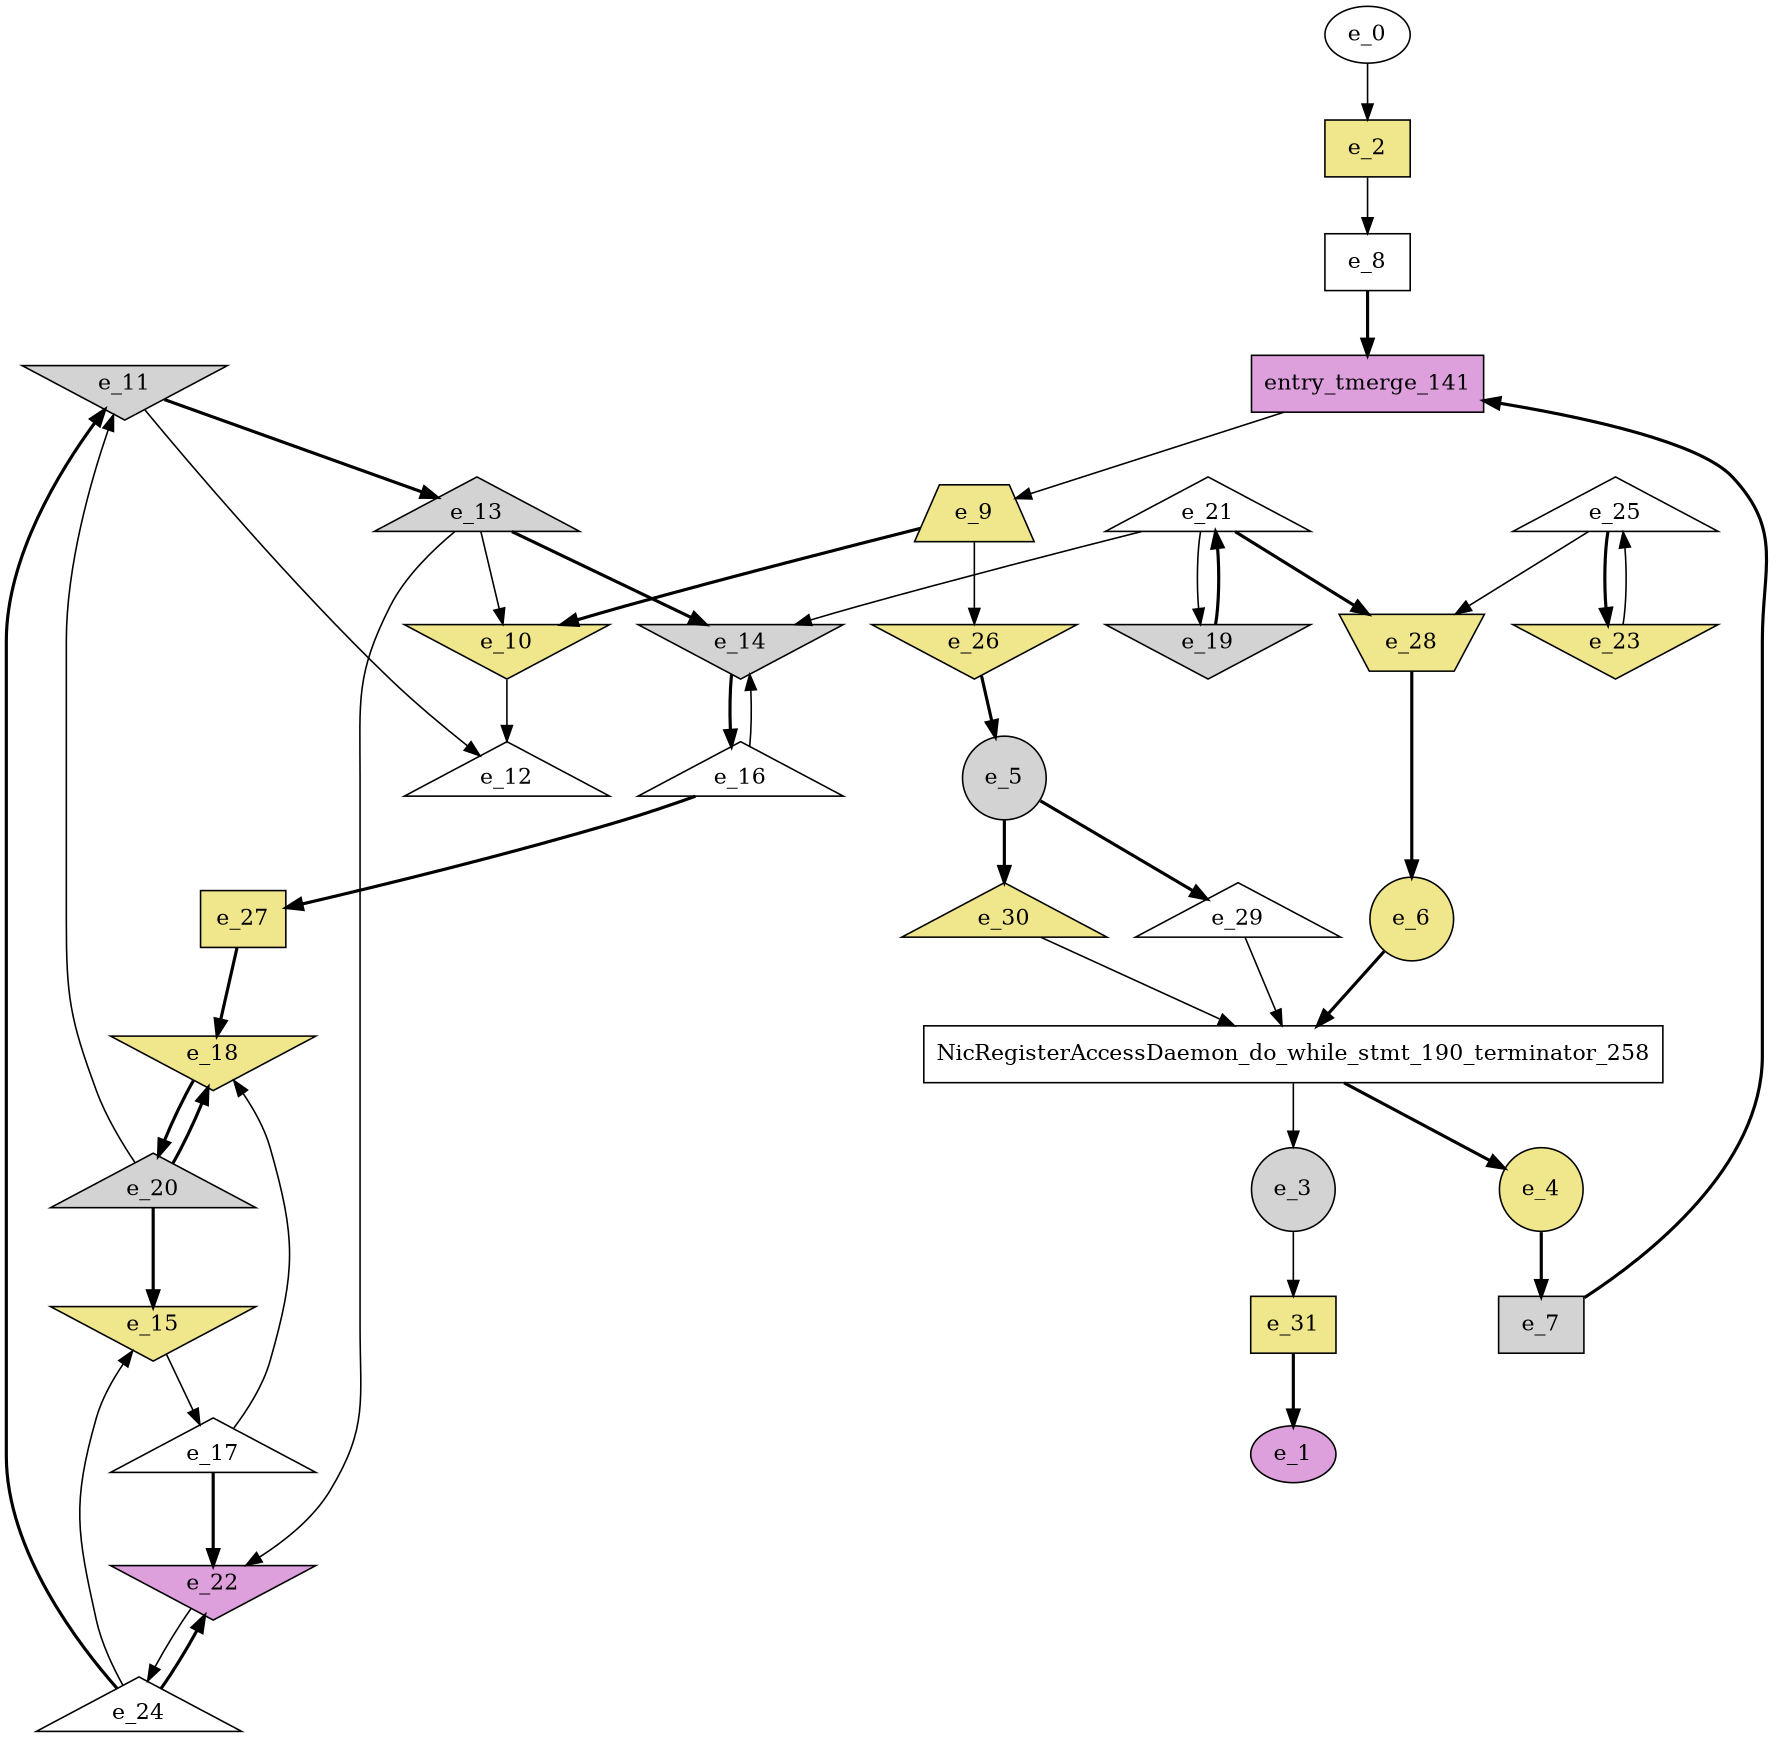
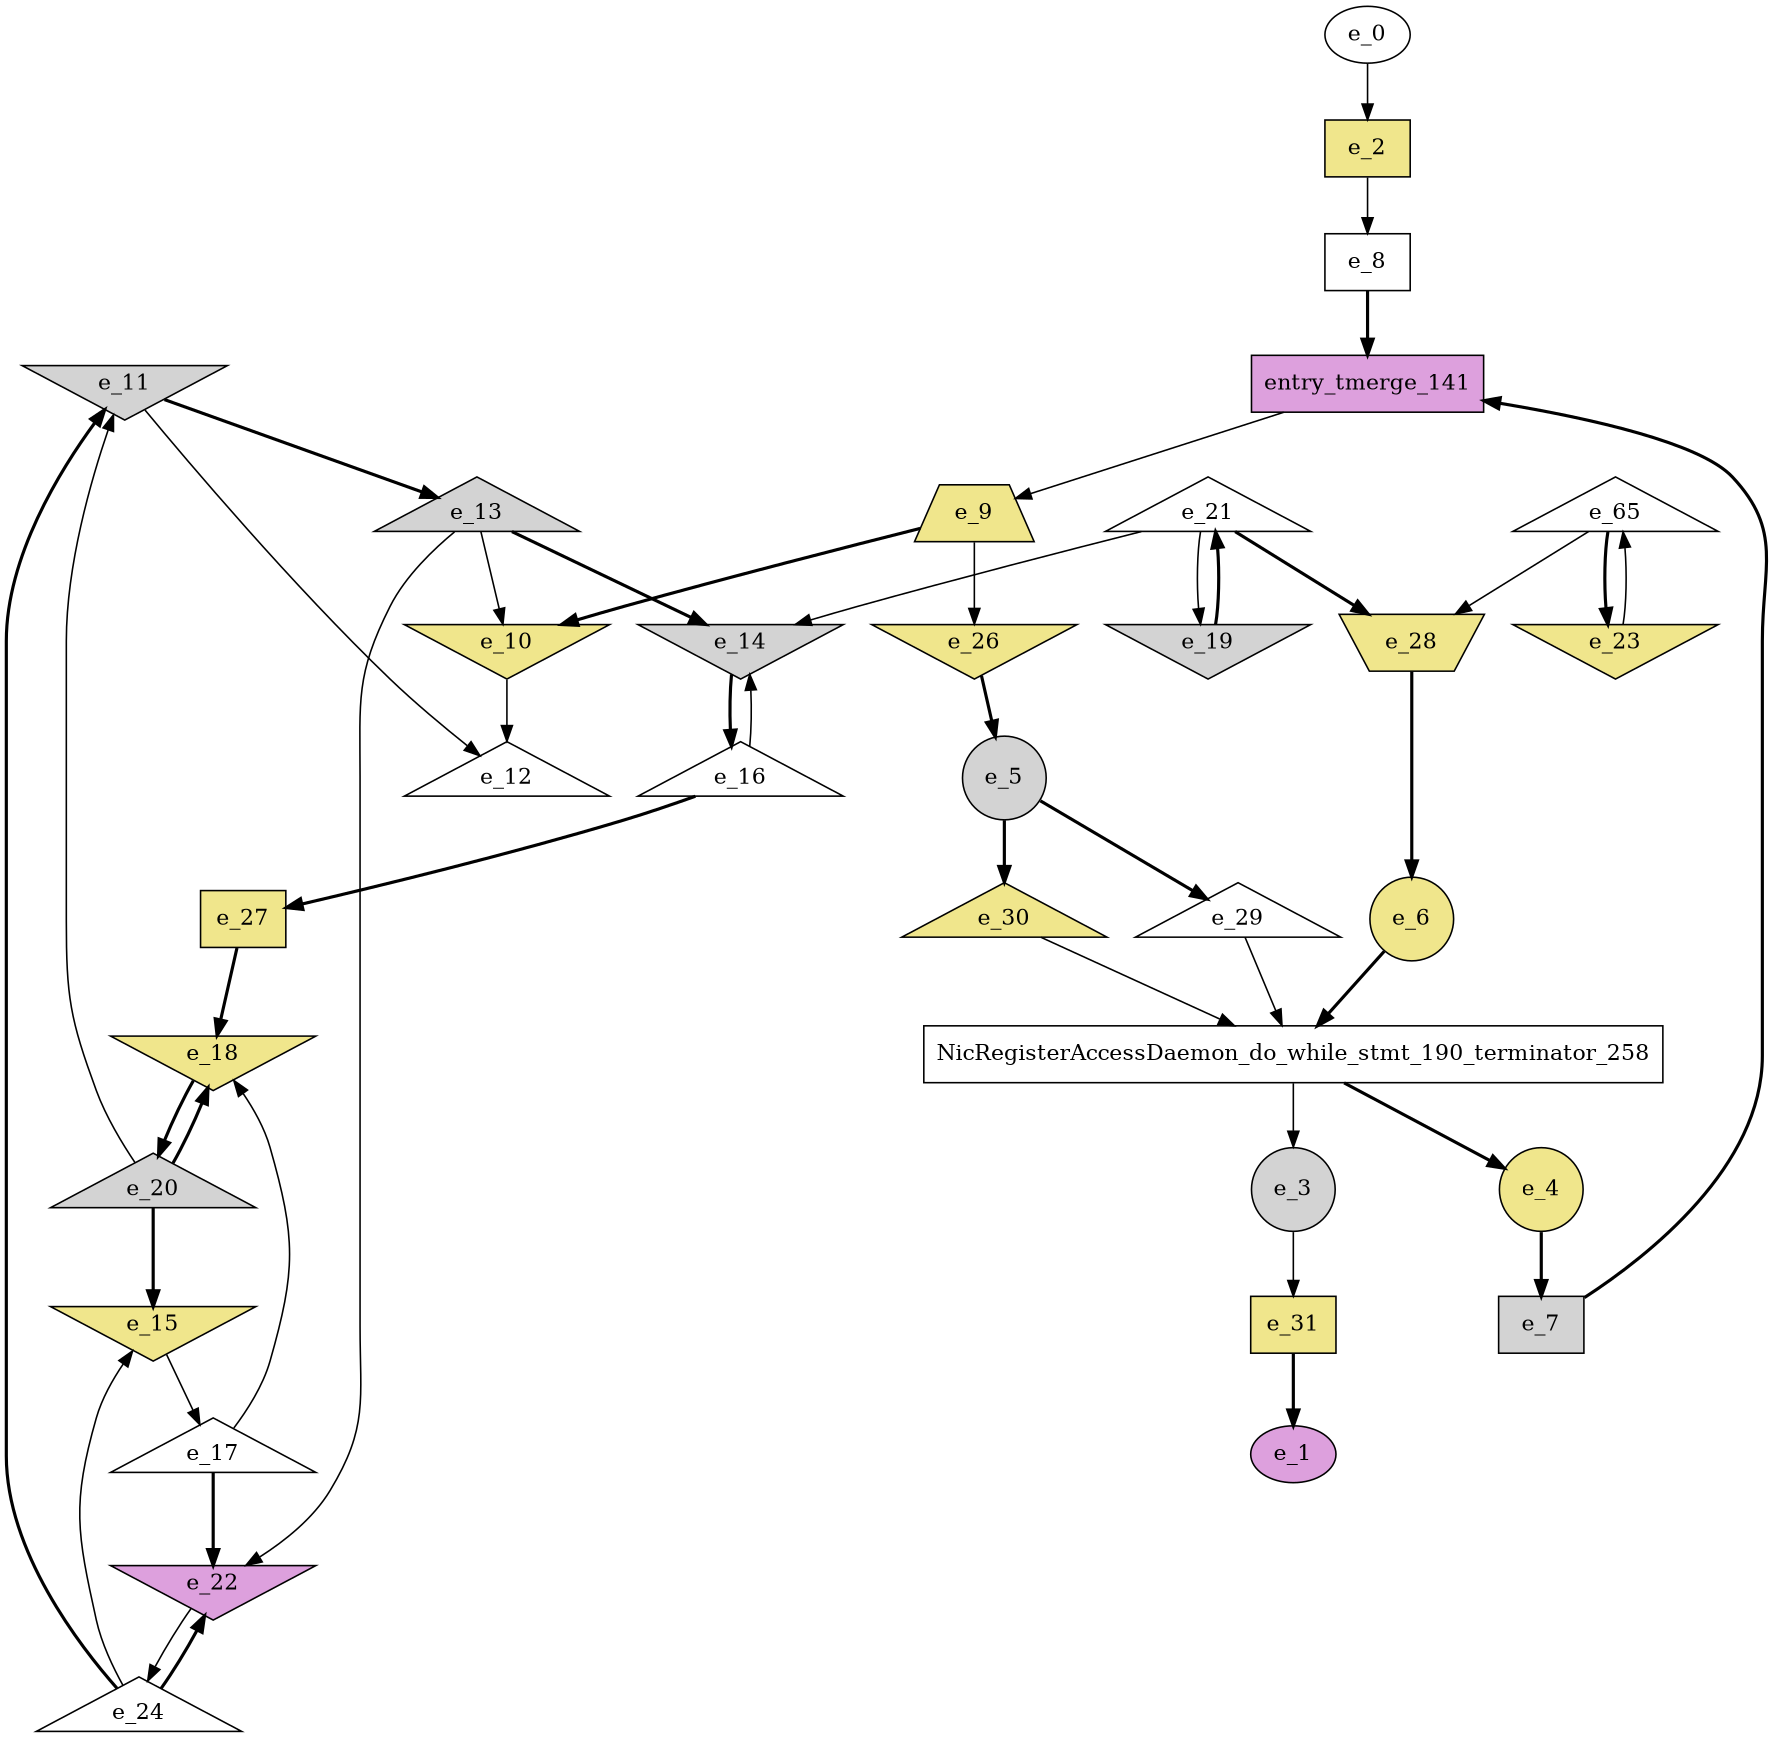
  digraph {
    node [fillcolor=khaki shape=triangle style=filled]
    edge [style=bold]
    e_2 [shape=dot]
    e_8 [fillcolor=white shape=dot]
    e_0 [fillcolor=white shape=""]
    entry_tmerge_141 [fillcolor=plum shape=rectangle]
    e_3 [fillcolor=lightgrey shape=circle]
    e_31 [shape=dot]
    e_1 [fillcolor=plum shape=""]
    e_4 [shape=circle]
    e_7 [fillcolor=lightgrey shape=dot]
    e_5 [fillcolor=lightgrey shape=circle]
    e_29 [fillcolor=white]
    e_30
    NicRegisterAccessDaemon_do_while_stmt_190_terminator_258 [fillcolor=white shape=rectangle]
    e_6 [shape=circle]
    e_9 [shape=trapezium]
    e_10 [shape=invtriangle]
    e_26 [shape=invtriangle]
    e_12 [fillcolor=white]
    e_11 [fillcolor=lightgrey shape=invtriangle]
    e_13 [fillcolor=lightgrey]
    e_14 [fillcolor=lightgrey shape=invtriangle]
    e_22 [fillcolor=plum shape=invtriangle]
    e_16 [fillcolor=white]
    e_24 [fillcolor=white]
    e_27 [shape=dot]
    e_15 [shape=invtriangle]
    e_17 [fillcolor=white]
    e_18 [shape=invtriangle]
    e_20 [fillcolor=lightgrey]
    e_19 [fillcolor=lightgrey shape=invtriangle]
    e_21 [fillcolor=white]
    e_28 [shape=invtrapezium]
    e_23 [shape=invtriangle]
-   e_25 [fillcolor=white]
+   e_25 [fillcolor=white label=e_65]
    e_2 -> e_8 [style=solid]
    e_8 -> entry_tmerge_141
    e_0 -> e_2 [style=solid]
    entry_tmerge_141 -> e_9 [style=solid]
    e_3 -> e_31 [style=solid]
    e_31 -> e_1
    e_4 -> e_7
    e_7 -> entry_tmerge_141
    e_5 -> e_29
    e_5 -> e_30
    e_29 -> NicRegisterAccessDaemon_do_while_stmt_190_terminator_258 [style=solid]
    e_30 -> NicRegisterAccessDaemon_do_while_stmt_190_terminator_258 [style=solid]
    NicRegisterAccessDaemon_do_while_stmt_190_terminator_258 -> e_3 [style=solid]
    NicRegisterAccessDaemon_do_while_stmt_190_terminator_258 -> e_4
    e_6 -> NicRegisterAccessDaemon_do_while_stmt_190_terminator_258
    e_9 -> e_10
    e_9 -> e_26 [style=solid]
    e_10 -> e_12 [style=solid]
    e_26 -> e_5
    e_11 -> e_12 [style=solid]
    e_11 -> e_13
    e_13 -> e_10 [style=solid]
    e_13 -> e_14
    e_13 -> e_22 [style=solid]
    e_14 -> e_16
    e_22 -> e_24 [style=solid]
    e_16 -> e_14 [style=solid]
    e_16 -> e_27
    e_24 -> e_11
    e_24 -> e_22
    e_24 -> e_15 [style=solid]
    e_27 -> e_18
    e_15 -> e_17 [style=solid]
    e_17 -> e_22
    e_17 -> e_18 [style=solid]
    e_18 -> e_20
    e_20 -> e_11 [style=solid]
    e_20 -> e_15
    e_20 -> e_18
    e_19 -> e_21
    e_21 -> e_14 [style=solid]
    e_21 -> e_19 [style=solid]
    e_21 -> e_28
    e_28 -> e_6
    e_23 -> e_25 [style=solid]
    e_25 -> e_28 [style=solid]
    e_25 -> e_23
  }
